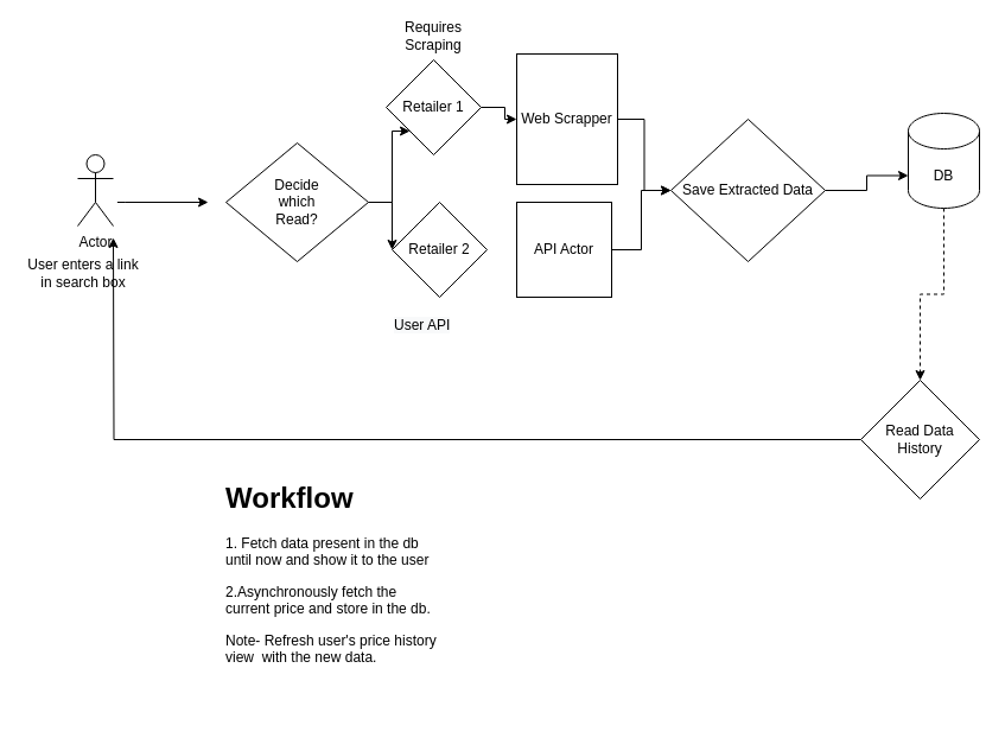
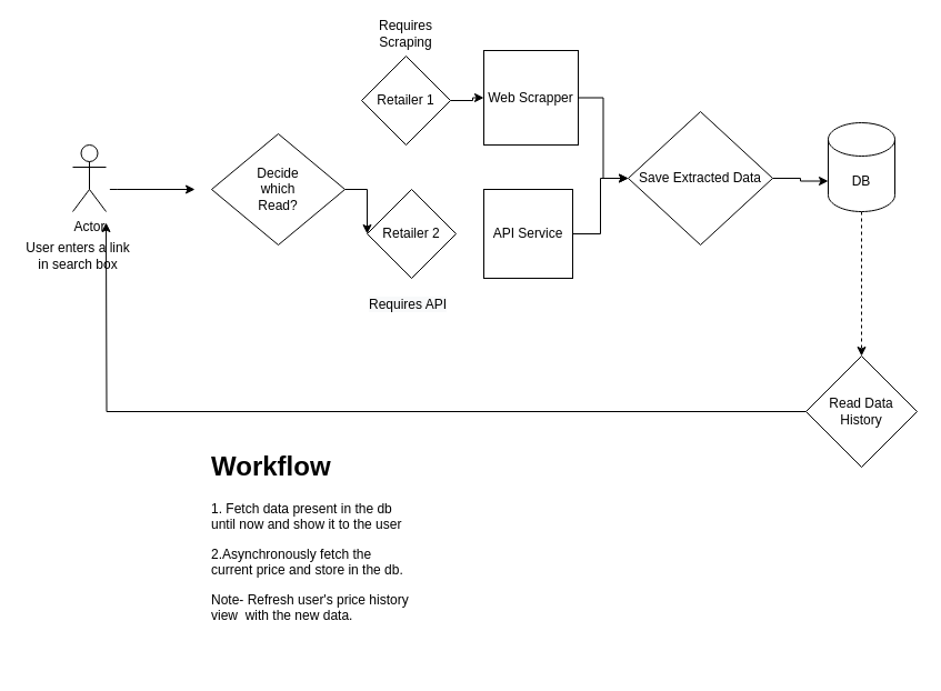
  <mxCell id="0" />
  <mxCell id="1" parent="0" />
  <mxCell id="2" value="Actor" style="shape=umlActor;verticalLabelPosition=bottom;verticalAlign=top;html=1;outlineConnect=0;" vertex="1" parent="1"><mxGeometry x="65" y="130" width="30" height="60" as="geometry" /></mxCell>
  <mxCell id="3" value="User enters a link in search box" style="text;html=1;strokeColor=none;fillColor=none;align=center;verticalAlign=middle;whiteSpace=wrap;rounded=0;" vertex="1" parent="1"><mxGeometry x="20" y="220" width="100" height="20" as="geometry" /></mxCell>
  <mxCell id="4" style="edgeStyle=orthogonalEdgeStyle;rounded=0;orthogonalLoop=1;jettySize=auto;html=1;" edge="1" parent="1" source="6" target="9"><mxGeometry relative="1" as="geometry" /></mxCell>
- <mxCell id="5" style="edgeStyle=orthogonalEdgeStyle;rounded=0;orthogonalLoop=1;jettySize=auto;html=1;entryX=0;entryY=1;entryDx=0;entryDy=0;" edge="1" parent="1" source="6" target="8"><mxGeometry relative="1" as="geometry" /></mxCell>
  <mxCell id="6" value="Decide&lt;br&gt;which&lt;br&gt;Read?" style="rhombus;whiteSpace=wrap;html=1;" vertex="1" parent="1"><mxGeometry x="190" y="120" width="120" height="100" as="geometry" /></mxCell>
  <mxCell id="7" style="edgeStyle=orthogonalEdgeStyle;rounded=0;orthogonalLoop=1;jettySize=auto;html=1;entryX=0;entryY=0.5;entryDx=0;entryDy=0;" edge="1" parent="1" source="8" target="13"><mxGeometry relative="1" as="geometry" /></mxCell>
  <mxCell id="8" value="Retailer 1" style="rhombus;whiteSpace=wrap;html=1;" vertex="1" parent="1"><mxGeometry x="325" y="50" width="80" height="80" as="geometry" /></mxCell>
  <mxCell id="9" value="Retailer 2" style="rhombus;whiteSpace=wrap;html=1;" vertex="1" parent="1"><mxGeometry x="330" y="170" width="80" height="80" as="geometry" /></mxCell>
  <mxCell id="10" value="Requires Scraping" style="text;html=1;strokeColor=none;fillColor=none;align=center;verticalAlign=middle;whiteSpace=wrap;rounded=0;" vertex="1" parent="1"><mxGeometry x="325" y="20" width="80" height="20" as="geometry" /></mxCell>
- <mxCell id="11" value="&lt;span style=&quot;color: rgb(0 , 0 , 0) ; font-family: &amp;#34;helvetica&amp;#34; ; font-size: 12px ; font-style: normal ; font-weight: 400 ; letter-spacing: normal ; text-align: center ; text-indent: 0px ; text-transform: none ; word-spacing: 0px ; background-color: rgb(248 , 249 , 250) ; display: inline ; float: none&quot;&gt;User API&lt;/span&gt;" style="text;whiteSpace=wrap;html=1;" vertex="1" parent="1"><mxGeometry x="330" y="260" width="90" height="30" as="geometry" /></mxCell>
+ <mxCell id="11" value="&lt;span style=&quot;color: rgb(0 , 0 , 0) ; font-family: &amp;#34;helvetica&amp;#34; ; font-size: 12px ; font-style: normal ; font-weight: 400 ; letter-spacing: normal ; text-align: center ; text-indent: 0px ; text-transform: none ; word-spacing: 0px ; background-color: rgb(248 , 249 , 250) ; display: inline ; float: none&quot;&gt;Requires API&lt;/span&gt;" style="text;whiteSpace=wrap;html=1;" vertex="1" parent="1"><mxGeometry x="330" y="260" width="90" height="30" as="geometry" /></mxCell>
  <mxCell id="12" style="edgeStyle=orthogonalEdgeStyle;rounded=0;orthogonalLoop=1;jettySize=auto;html=1;" edge="1" parent="1" source="13" target="17"><mxGeometry relative="1" as="geometry" /></mxCell>
- <mxCell id="13" value="Web Scrapper" style="whiteSpace=wrap;html=1;aspect=fixed;" vertex="1" parent="1"><mxGeometry x="435" y="45" width="85" height="110" as="geometry" /></mxCell>
+ <mxCell id="13" value="Web Scrapper" style="whiteSpace=wrap;html=1;aspect=fixed;" vertex="1" parent="1"><mxGeometry x="435" y="45" width="85" height="85" as="geometry" /></mxCell>
  <mxCell id="14" style="edgeStyle=orthogonalEdgeStyle;rounded=0;orthogonalLoop=1;jettySize=auto;html=1;entryX=0;entryY=0.5;entryDx=0;entryDy=0;" edge="1" parent="1" source="15" target="17"><mxGeometry relative="1" as="geometry" /></mxCell>
- <mxCell id="15" value="API Actor" style="whiteSpace=wrap;html=1;aspect=fixed;" vertex="1" parent="1"><mxGeometry x="435" y="170" width="80" height="80" as="geometry" /></mxCell>
+ <mxCell id="15" value="API Service" style="whiteSpace=wrap;html=1;aspect=fixed;" vertex="1" parent="1"><mxGeometry x="435" y="170" width="80" height="80" as="geometry" /></mxCell>
  <mxCell id="16" style="edgeStyle=orthogonalEdgeStyle;rounded=0;orthogonalLoop=1;jettySize=auto;html=1;entryX=0;entryY=0;entryDx=0;entryDy=52.5;entryPerimeter=0;" edge="1" parent="1" source="17" target="19"><mxGeometry relative="1" as="geometry" /></mxCell>
  <mxCell id="17" value="Save Extracted Data" style="rhombus;whiteSpace=wrap;html=1;" vertex="1" parent="1"><mxGeometry x="565" y="100" width="130" height="120" as="geometry" /></mxCell>
  <mxCell id="18" style="edgeStyle=orthogonalEdgeStyle;rounded=0;orthogonalLoop=1;jettySize=auto;html=1;entryX=0.5;entryY=0;entryDx=0;entryDy=0;dashed=1;" edge="1" parent="1" source="19" target="22"><mxGeometry relative="1" as="geometry" /></mxCell>
- <mxCell id="19" value="DB" style="shape=cylinder3;whiteSpace=wrap;html=1;boundedLbl=1;backgroundOutline=1;size=15;" vertex="1" parent="1"><mxGeometry x="765" y="95" width="60" height="80" as="geometry" /></mxCell>
+ <mxCell id="19" value="DB" style="shape=cylinder3;whiteSpace=wrap;html=1;boundedLbl=1;backgroundOutline=1;size=15;" vertex="1" parent="1"><mxGeometry x="745" y="110" width="60" height="80" as="geometry" /></mxCell>
  <mxCell id="20" value="" style="endArrow=classic;html=1;" edge="1" parent="1"><mxGeometry relative="1" as="geometry"><mxPoint x="105" y="170" as="sourcePoint" /><mxPoint x="175" y="170" as="targetPoint" /><Array as="points"><mxPoint x="95" y="170" /></Array></mxGeometry></mxCell>
  <mxCell id="21" style="edgeStyle=orthogonalEdgeStyle;rounded=0;orthogonalLoop=1;jettySize=auto;html=1;" edge="1" parent="1" source="22"><mxGeometry relative="1" as="geometry"><mxPoint x="95" y="200" as="targetPoint" /></mxGeometry></mxCell>
  <mxCell id="22" value="Read Data History" style="rhombus;whiteSpace=wrap;html=1;" vertex="1" parent="1"><mxGeometry x="725" y="320" width="100" height="100" as="geometry" /></mxCell>
  <mxCell id="23" value="&lt;h1&gt;Workflow&lt;/h1&gt;&lt;p&gt;1. Fetch data present in the db until now and show it to the user&lt;/p&gt;&lt;p&gt;2.Asynchronously fetch the current price and store in the db.&lt;/p&gt;&lt;p&gt;Note- Refresh user's price history view&amp;nbsp; with the new data.&lt;/p&gt;" style="text;html=1;strokeColor=none;fillColor=none;spacing=5;spacingTop=-20;whiteSpace=wrap;overflow=hidden;rounded=0;" vertex="1" parent="1"><mxGeometry x="185" y="400" width="190" height="200" as="geometry" /></mxCell>
